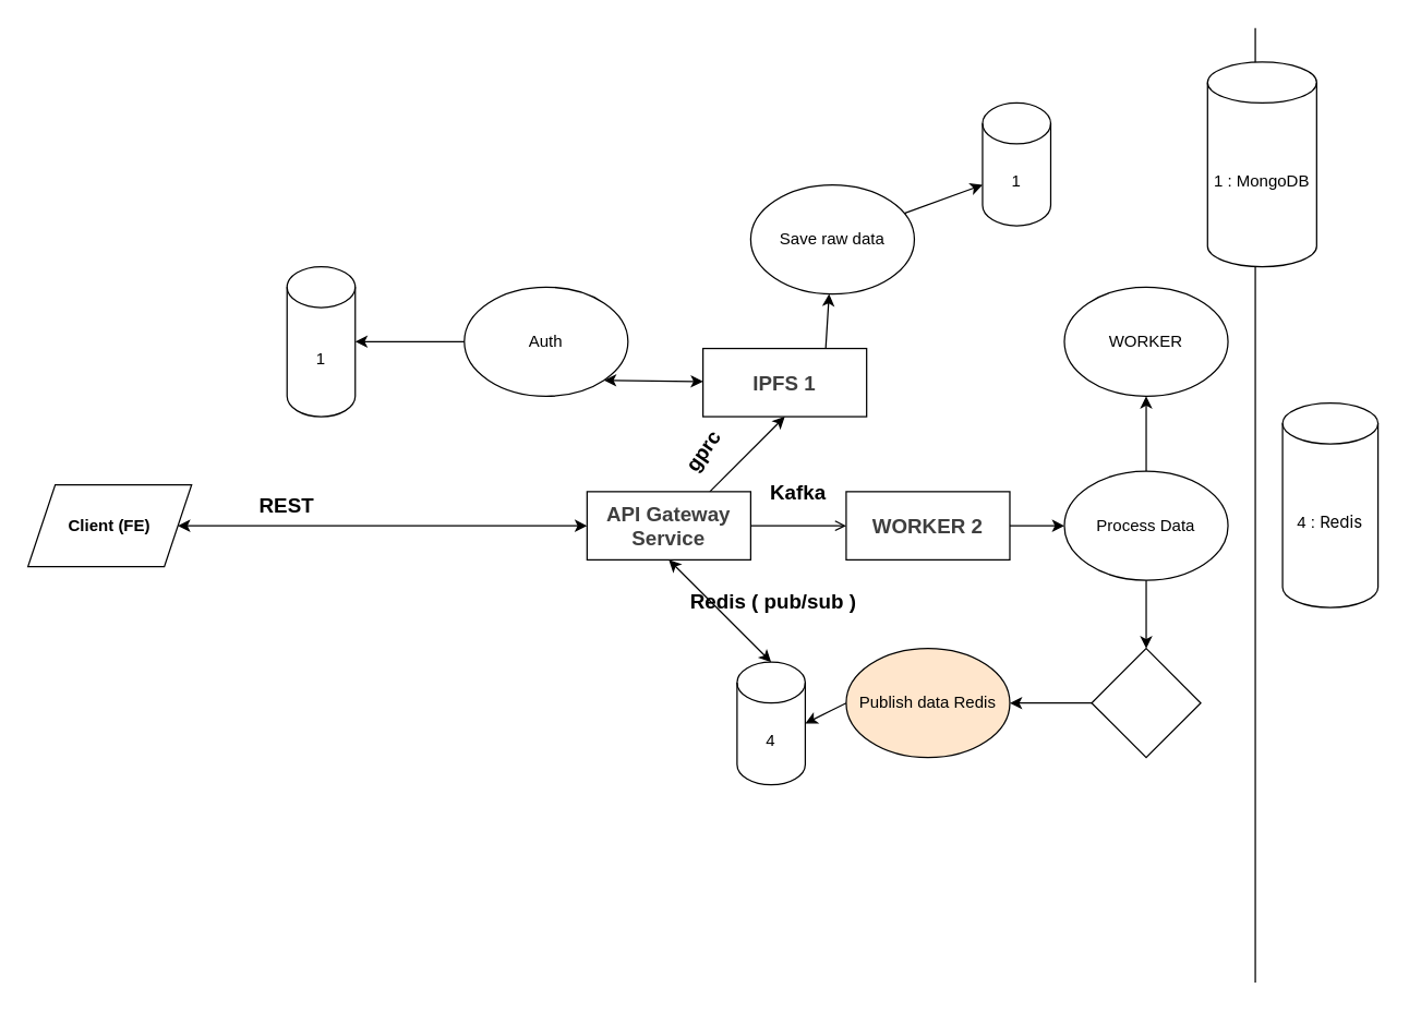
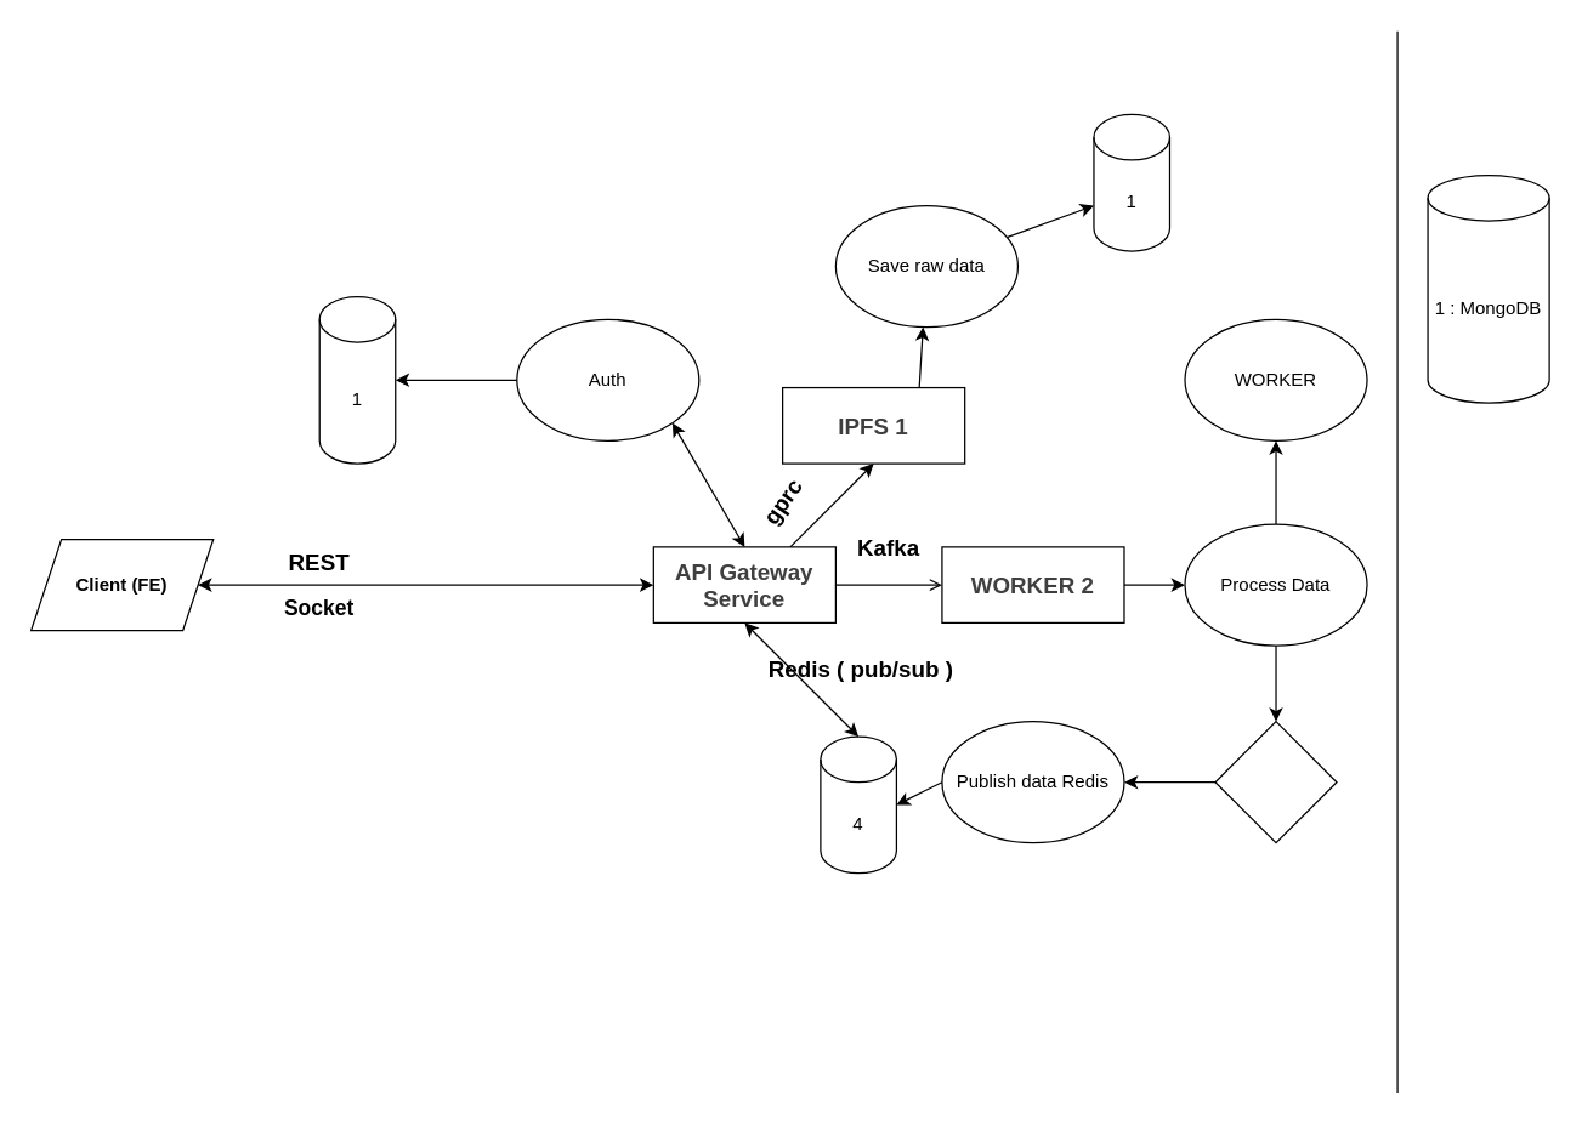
  <mxCell id="0" />
  <mxCell id="1" parent="0" />
  <mxCell id="2" value="" style="endArrow=none;html=1;" parent="1" edge="1"><mxGeometry width="50" height="50" relative="1" as="geometry"><mxPoint x="920" y="720" as="sourcePoint" /><mxPoint x="920" y="20" as="targetPoint" /></mxGeometry></mxCell>
  <mxCell id="3" value="Auth" style="ellipse;whiteSpace=wrap;html=1;" parent="1" vertex="1"><mxGeometry x="340" y="210" width="120" height="80" as="geometry" /></mxCell>
  <mxCell id="4" value="" style="endArrow=classic;startArrow=classic;html=1;exitX=0;exitY=0.5;exitDx=0;exitDy=0;entryX=1;entryY=0.5;entryDx=0;entryDy=0;" parent="1" source="13" target="10" edge="1"><mxGeometry width="50" height="50" relative="1" as="geometry"><mxPoint x="430" y="381.25" as="sourcePoint" /><mxPoint x="10" y="382.5" as="targetPoint" /></mxGeometry></mxCell>
- <mxCell id="5" value="" style="endArrow=classic;startArrow=classic;html=1;exitX=1;exitY=1;exitDx=0;exitDy=0;" parent="1" source="3" target="16" edge="1"><mxGeometry width="50" height="50" relative="1" as="geometry"><mxPoint x="352" y="497" as="sourcePoint" /><mxPoint x="447.536" y="352.108" as="targetPoint" /></mxGeometry></mxCell>
+ <mxCell id="5" value="" style="endArrow=classic;startArrow=classic;html=1;exitX=1;exitY=1;exitDx=0;exitDy=0;entryX=0.5;entryY=0;entryDx=0;entryDy=0;" parent="1" source="3" target="13" edge="1"><mxGeometry width="50" height="50" relative="1" as="geometry"><mxPoint x="352" y="497" as="sourcePoint" /><mxPoint x="447.536" y="352.108" as="targetPoint" /></mxGeometry></mxCell>
  <mxCell id="6" value="&lt;b&gt;&lt;font style=&quot;font-size: 15px;&quot;&gt;REST&lt;/font&gt;&lt;/b&gt;" style="text;html=1;align=center;verticalAlign=middle;whiteSpace=wrap;rounded=0;" parent="1" vertex="1"><mxGeometry x="30" y="355" width="360" height="30" as="geometry" /></mxCell>
+ <mxCell id="7" value="&lt;b&gt;&lt;font style=&quot;font-size: 14px;&quot;&gt;Socket&lt;/font&gt;&lt;/b&gt;" style="text;html=1;align=center;verticalAlign=middle;whiteSpace=wrap;rounded=0;" parent="1" vertex="1"><mxGeometry x="155" width="110" height="30" as="geometry" y="385" /></mxCell>
  <mxCell id="8" value="" style="endArrow=classic;html=1;entryX=0.5;entryY=1;entryDx=0;entryDy=0;" parent="1" target="16" edge="1"><mxGeometry width="50" height="50" relative="1" as="geometry"><mxPoint x="520" y="360" as="sourcePoint" /><mxPoint x="627.574" y="253.284" as="targetPoint" /></mxGeometry></mxCell>
  <mxCell id="9" value="" style="endArrow=classic;html=1;exitX=0.75;exitY=0;exitDx=0;exitDy=0;" parent="1" source="16" target="18" edge="1"><mxGeometry width="50" height="50" relative="1" as="geometry"><mxPoint x="730" y="225" as="sourcePoint" /><mxPoint x="760" y="225" as="targetPoint" /></mxGeometry></mxCell>
  <mxCell id="10" value="&lt;b&gt;Client (FE)&lt;/b&gt;" style="shape=parallelogram;perimeter=parallelogramPerimeter;whiteSpace=wrap;html=1;fixedSize=1;" parent="1" vertex="1"><mxGeometry x="20" y="355" width="120" height="60" as="geometry" /></mxCell>
- <mxCell id="11" value="&lt;span style=&quot;color: rgb(0, 0, 0);&quot;&gt;1 : MongoDB&lt;/span&gt;" style="shape=cylinder3;whiteSpace=wrap;html=1;boundedLbl=1;backgroundOutline=1;size=15;" parent="1" vertex="1"><mxGeometry x="885" y="45" width="80" height="150" as="geometry" /></mxCell>
- <mxCell id="12" value="&lt;span style=&quot;color: rgb(0, 0, 0);&quot;&gt;4 :&amp;nbsp;&lt;/span&gt;&lt;span style=&quot;font-family: -apple-system, BlinkMacSystemFont, &amp;quot;Segoe WPC&amp;quot;, &amp;quot;Segoe UI&amp;quot;, system-ui, Ubuntu, &amp;quot;Droid Sans&amp;quot;, sans-serif; text-align: start;&quot;&gt;Redis&lt;/span&gt;" style="shape=cylinder3;whiteSpace=wrap;html=1;boundedLbl=1;backgroundOutline=1;size=15;" parent="1" vertex="1"><mxGeometry x="940" y="295" width="70" height="150" as="geometry" /></mxCell>
+ <mxCell id="11" value="&lt;span style=&quot;color: rgb(0, 0, 0);&quot;&gt;1 : MongoDB&lt;/span&gt;" style="shape=cylinder3;whiteSpace=wrap;html=1;boundedLbl=1;backgroundOutline=1;size=15;" parent="1" vertex="1"><mxGeometry x="940" y="115" width="80" height="150" as="geometry" /></mxCell>
  <mxCell id="13" value="&lt;b style=&quot;color: rgb(63, 63, 63); font-size: 15px;&quot;&gt;API Gateway Service&lt;/b&gt;" style="rounded=0;whiteSpace=wrap;html=1;" parent="1" vertex="1"><mxGeometry x="430" y="360" width="120" height="50" as="geometry" /></mxCell>
  <mxCell id="14" value="1" style="shape=cylinder3;whiteSpace=wrap;html=1;boundedLbl=1;backgroundOutline=1;size=15;" parent="1" vertex="1"><mxGeometry x="210" y="195" width="50" height="110" as="geometry" /></mxCell>
  <mxCell id="15" value="" style="endArrow=classic;html=1;entryX=1;entryY=0.5;entryDx=0;entryDy=0;entryPerimeter=0;exitX=0;exitY=0.5;exitDx=0;exitDy=0;" parent="1" source="3" target="14" edge="1"><mxGeometry width="50" height="50" relative="1" as="geometry"><mxPoint x="240" y="259" as="sourcePoint" /><mxPoint x="170" y="525" as="targetPoint" /></mxGeometry></mxCell>
  <mxCell id="16" value="&lt;b style=&quot;color: rgb(63, 63, 63); font-size: 15px;&quot;&gt;IPFS 1&lt;/b&gt;" style="rounded=0;whiteSpace=wrap;html=1;" parent="1" vertex="1"><mxGeometry x="515" y="255" width="120" height="50" as="geometry" /></mxCell>
  <mxCell id="17" value="" style="edgeStyle=none;html=1;entryX=0;entryY=0;entryDx=0;entryDy=60;entryPerimeter=0;" parent="1" source="18" target="19" edge="1"><mxGeometry relative="1" as="geometry"><mxPoint x="940" y="225" as="targetPoint" /></mxGeometry></mxCell>
  <mxCell id="18" value="Save raw data" style="ellipse;whiteSpace=wrap;html=1;" parent="1" vertex="1"><mxGeometry x="550" y="135" width="120" height="80" as="geometry" /></mxCell>
  <mxCell id="19" value="&lt;span style=&quot;color: rgb(0, 0, 0);&quot;&gt;1&lt;/span&gt;" style="shape=cylinder3;whiteSpace=wrap;html=1;boundedLbl=1;backgroundOutline=1;size=15;" parent="1" vertex="1"><mxGeometry x="720" y="75" width="50" height="90" as="geometry" /></mxCell>
  <mxCell id="20" value="" style="edgeStyle=none;html=1;entryX=0;entryY=0.5;entryDx=0;entryDy=0;" parent="1" source="21" target="22" edge="1"><mxGeometry relative="1" as="geometry"><mxPoint x="840" y="330" as="targetPoint" /></mxGeometry></mxCell>
  <mxCell id="21" value="&lt;b style=&quot;color: rgb(63, 63, 63); font-size: 15px;&quot;&gt;WORKER 2&lt;/b&gt;" style="rounded=0;whiteSpace=wrap;html=1;" parent="1" vertex="1"><mxGeometry x="620" y="360" width="120" height="50" as="geometry" /></mxCell>
  <mxCell id="22" value="Process Data" style="ellipse;whiteSpace=wrap;html=1;" parent="1" vertex="1"><mxGeometry x="780" y="345" width="120" height="80" as="geometry" /></mxCell>
  <mxCell id="23" value="" style="edgeStyle=none;html=1;exitX=0.5;exitY=1;exitDx=0;exitDy=0;entryX=0.5;entryY=0;entryDx=0;entryDy=0;" parent="1" source="22" target="29" edge="1"><mxGeometry relative="1" as="geometry"><mxPoint x="660" y="260" as="sourcePoint" /><mxPoint x="680" y="315" as="targetPoint" /></mxGeometry></mxCell>
  <mxCell id="24" value="WORKER" style="ellipse;whiteSpace=wrap;html=1;" parent="1" vertex="1"><mxGeometry x="780" y="210" width="120" height="80" as="geometry" /></mxCell>
  <mxCell id="25" value="" style="edgeStyle=none;html=1;exitX=0.5;exitY=0;exitDx=0;exitDy=0;entryX=0.5;entryY=1;entryDx=0;entryDy=0;" parent="1" source="22" target="24" edge="1"><mxGeometry relative="1" as="geometry"><mxPoint x="770" y="555" as="sourcePoint" /><mxPoint x="840" y="435" as="targetPoint" /></mxGeometry></mxCell>
- <mxCell id="26" value="Publish data Redis" style="ellipse;whiteSpace=wrap;html=1;fillColor=#ffe6cc;" parent="1" vertex="1"><mxGeometry x="620" y="475" width="120" height="80" as="geometry" /></mxCell>
+ <mxCell id="26" value="Publish data Redis" style="ellipse;whiteSpace=wrap;html=1;" parent="1" vertex="1"><mxGeometry x="620" y="475" width="120" height="80" as="geometry" /></mxCell>
  <mxCell id="27" value="4" style="shape=cylinder3;whiteSpace=wrap;html=1;boundedLbl=1;backgroundOutline=1;size=15;" parent="1" vertex="1"><mxGeometry x="540" y="485" width="50" height="90" as="geometry" /></mxCell>
  <mxCell id="28" value="" style="edgeStyle=none;html=1;exitX=0;exitY=0.5;exitDx=0;exitDy=0;entryX=1;entryY=0.5;entryDx=0;entryDy=0;entryPerimeter=0;" parent="1" source="26" target="27" edge="1"><mxGeometry relative="1" as="geometry"><mxPoint x="780" y="565" as="sourcePoint" /><mxPoint x="780" y="615" as="targetPoint" /></mxGeometry></mxCell>
  <mxCell id="29" value="" style="rhombus;whiteSpace=wrap;html=1;" parent="1" vertex="1"><mxGeometry x="800" y="475" width="80" height="80" as="geometry" /></mxCell>
  <mxCell id="30" value="" style="edgeStyle=none;html=1;exitX=0;exitY=0.5;exitDx=0;exitDy=0;" parent="1" source="29" target="26" edge="1"><mxGeometry relative="1" as="geometry"><mxPoint x="850" y="405" as="sourcePoint" /><mxPoint x="850" y="445" as="targetPoint" /></mxGeometry></mxCell>
  <mxCell id="31" value="" style="endArrow=classic;startArrow=classic;html=1;exitX=0.5;exitY=0;exitDx=0;exitDy=0;exitPerimeter=0;entryX=0.5;entryY=1;entryDx=0;entryDy=0;" parent="1" source="27" target="13" edge="1"><mxGeometry width="50" height="50" relative="1" as="geometry"><mxPoint x="510" y="525" as="sourcePoint" /><mxPoint x="560" y="475" as="targetPoint" /></mxGeometry></mxCell>
  <mxCell id="32" value="&lt;b&gt;&lt;font style=&quot;font-size: 15px;&quot;&gt;Kafka&lt;/font&gt;&lt;/b&gt;" style="text;html=1;align=center;verticalAlign=middle;whiteSpace=wrap;rounded=0;rotation=0;" parent="1" vertex="1"><mxGeometry x="550" y="345" width="70" height="30" as="geometry" /></mxCell>
  <mxCell id="33" value="&lt;div style=&quot;text-align: center;&quot;&gt;&lt;span style=&quot;background-color: transparent;&quot;&gt;&lt;b&gt;&lt;font style=&quot;font-size: 15px;&quot;&gt;Redis ( pub/sub )&lt;/font&gt;&lt;/b&gt;&lt;/span&gt;&lt;/div&gt;" style="text;whiteSpace=wrap;html=1;rotation=0;" parent="1" vertex="1"><mxGeometry x="504.33" y="425" width="141.34" height="40" as="geometry" /></mxCell>
  <mxCell id="34" value="&lt;b&gt;&lt;font style=&quot;font-size: 15px;&quot;&gt;gprc&lt;/font&gt;&lt;/b&gt;" style="text;html=1;align=center;verticalAlign=middle;whiteSpace=wrap;rounded=0;rotation=-55;" parent="1" vertex="1"><mxGeometry x="480" y="315" width="70" height="30" as="geometry" /></mxCell>
  <mxCell id="35" value="" style="endArrow=open;html=1;entryX=0;entryY=0.5;entryDx=0;entryDy=0;exitX=1;exitY=0.5;exitDx=0;exitDy=0;" parent="1" source="13" target="21" edge="1"><mxGeometry width="50" height="50" relative="1" as="geometry"><mxPoint x="530" y="370" as="sourcePoint" /><mxPoint x="600" y="290" as="targetPoint" /></mxGeometry></mxCell>
